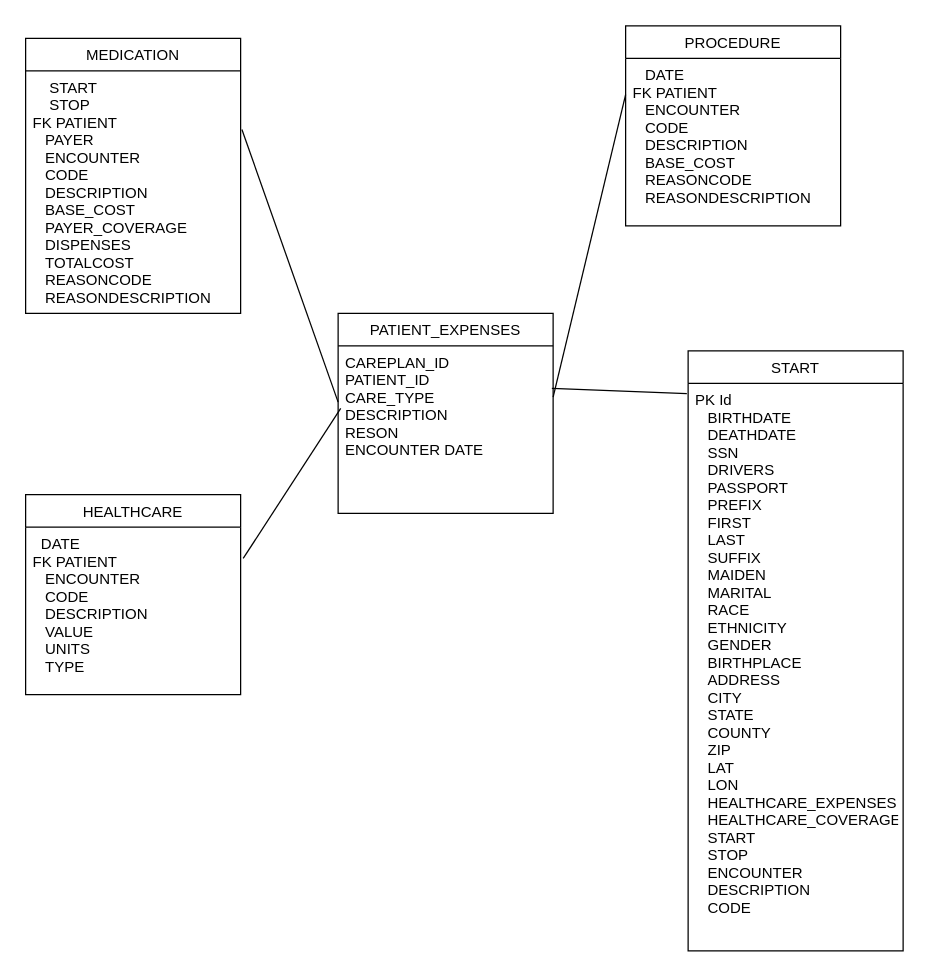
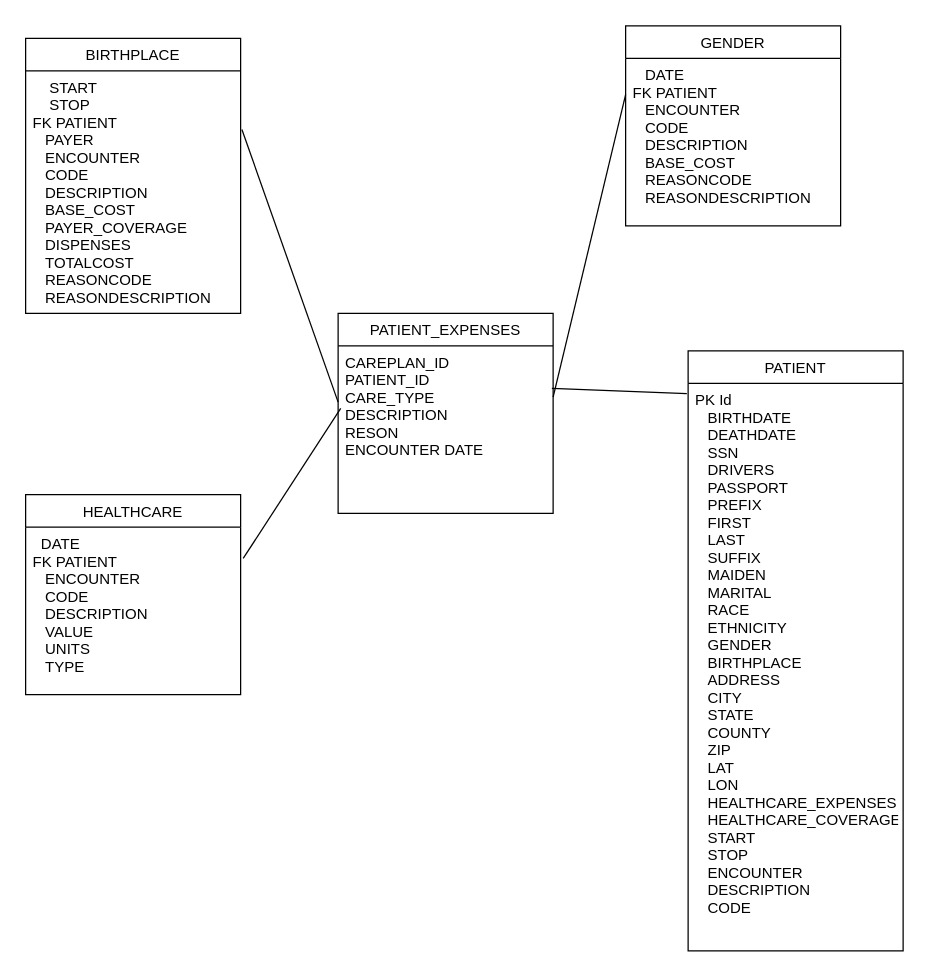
  <mxCell id="0" />
  <mxCell id="1" parent="0" />
- <mxCell id="2" value="START" style="swimlane;fontStyle=0;childLayout=stackLayout;horizontal=1;startSize=26;fillColor=none;horizontalStack=0;resizeParent=1;resizeParentMax=0;resizeLast=0;collapsible=1;marginBottom=0;" parent="1" vertex="1"><mxGeometry x="550" y="280" width="172" height="480" as="geometry" /></mxCell>
+ <mxCell id="2" value="PATIENT" style="swimlane;fontStyle=0;childLayout=stackLayout;horizontal=1;startSize=26;fillColor=none;horizontalStack=0;resizeParent=1;resizeParentMax=0;resizeLast=0;collapsible=1;marginBottom=0;" parent="1" vertex="1"><mxGeometry x="550" y="280" width="172" height="480" as="geometry" /></mxCell>
  <mxCell id="3" value="PK Id &#10;   BIRTHDATE&#10;   DEATHDATE&#10;   SSN&#10;   DRIVERS&#10;   PASSPORT&#10;   PREFIX&#10;   FIRST &#10;   LAST&#10;   SUFFIX&#10;   MAIDEN&#10;   MARITAL &#10;   RACE&#10;   ETHNICITY&#10;   GENDER &#10;   BIRTHPLACE &#10;   ADDRESS &#10;   CITY &#10;   STATE &#10;   COUNTY&#10;   ZIP &#10;   LAT &#10;   LON &#10;   HEALTHCARE_EXPENSES &#10;   HEALTHCARE_COVERAGE&#10;   START&#10;   STOP&#10;   ENCOUNTER&#10;   DESCRIPTION&#10;   CODE  " style="text;strokeColor=none;fillColor=none;align=left;verticalAlign=top;spacingLeft=4;spacingRight=4;overflow=hidden;rotatable=0;points=[[0,0.5],[1,0.5]];portConstraint=eastwest;" parent="2" vertex="1"><mxGeometry y="26" width="172" height="454" as="geometry" /></mxCell>
- <mxCell id="4" value="MEDICATION" style="swimlane;fontStyle=0;childLayout=stackLayout;horizontal=1;startSize=26;fillColor=none;horizontalStack=0;resizeParent=1;resizeParentMax=0;resizeLast=0;collapsible=1;marginBottom=0;" parent="1" vertex="1"><mxGeometry x="20" y="30" width="172" height="220" as="geometry" /></mxCell>
+ <mxCell id="4" value="BIRTHPLACE" style="swimlane;fontStyle=0;childLayout=stackLayout;horizontal=1;startSize=26;fillColor=none;horizontalStack=0;resizeParent=1;resizeParentMax=0;resizeLast=0;collapsible=1;marginBottom=0;" parent="1" vertex="1"><mxGeometry x="20" y="30" width="172" height="220" as="geometry" /></mxCell>
  <mxCell id="5" value="    START &#10;    STOP&#10;FK PATIENT&#10;   PAYER&#10;   ENCOUNTER &#10;   CODE &#10;   DESCRIPTION&#10;   BASE_COST&#10;   PAYER_COVERAGE &#10;   DISPENSES &#10;   TOTALCOST&#10;   REASONCODE &#10;   REASONDESCRIPTION " style="text;strokeColor=none;fillColor=none;align=left;verticalAlign=top;spacingLeft=4;spacingRight=4;overflow=hidden;rotatable=0;points=[[0,0.5],[1,0.5]];portConstraint=eastwest;" parent="4" vertex="1"><mxGeometry y="26" width="172" height="194" as="geometry" /></mxCell>
  <mxCell id="6" value="" style="endArrow=none;html=1;entryX=1.006;entryY=0.242;entryDx=0;entryDy=0;entryPerimeter=0;exitX=0;exitY=0.336;exitDx=0;exitDy=0;exitPerimeter=0;" parent="1" source="14" target="5" edge="1"><mxGeometry width="50" height="50" relative="1" as="geometry"><mxPoint x="20" y="530" as="sourcePoint" /><mxPoint x="70" y="480" as="targetPoint" /></mxGeometry></mxCell>
  <mxCell id="7" value="HEALTHCARE" style="swimlane;fontStyle=0;childLayout=stackLayout;horizontal=1;startSize=26;fillColor=none;horizontalStack=0;resizeParent=1;resizeParentMax=0;resizeLast=0;collapsible=1;marginBottom=0;" parent="1" vertex="1"><mxGeometry x="20" y="395" width="172" height="160" as="geometry" /></mxCell>
  <mxCell id="8" value="  DATE &#10;FK PATIENT&#10;   ENCOUNTER &#10;   CODE &#10;   DESCRIPTION&#10;   VALUE &#10;   UNITS &#10;   TYPE  " style="text;strokeColor=none;fillColor=none;align=left;verticalAlign=top;spacingLeft=4;spacingRight=4;overflow=hidden;rotatable=0;points=[[0,0.5],[1,0.5]];portConstraint=eastwest;" parent="7" vertex="1"><mxGeometry y="26" width="172" height="134" as="geometry" /></mxCell>
- <mxCell id="9" value="PROCEDURE" style="swimlane;fontStyle=0;childLayout=stackLayout;horizontal=1;startSize=26;fillColor=none;horizontalStack=0;resizeParent=1;resizeParentMax=0;resizeLast=0;collapsible=1;marginBottom=0;" parent="1" vertex="1"><mxGeometry x="500" y="20" width="172" height="160" as="geometry" /></mxCell>
+ <mxCell id="9" value="GENDER" style="swimlane;fontStyle=0;childLayout=stackLayout;horizontal=1;startSize=26;fillColor=none;horizontalStack=0;resizeParent=1;resizeParentMax=0;resizeLast=0;collapsible=1;marginBottom=0;" parent="1" vertex="1"><mxGeometry x="500" y="20" width="172" height="160" as="geometry" /></mxCell>
  <mxCell id="10" value="   DATE&#10;FK PATIENT &#10;   ENCOUNTER&#10;   CODE &#10;   DESCRIPTION &#10;   BASE_COST &#10;   REASONCODE &#10;   REASONDESCRIPTION" style="text;strokeColor=none;fillColor=none;align=left;verticalAlign=top;spacingLeft=4;spacingRight=4;overflow=hidden;rotatable=0;points=[[0,0.5],[1,0.5]];portConstraint=eastwest;" parent="9" vertex="1"><mxGeometry y="26" width="172" height="134" as="geometry" /></mxCell>
  <mxCell id="11" value="" style="endArrow=none;html=1;entryX=0;entryY=0.216;entryDx=0;entryDy=0;entryPerimeter=0;exitX=1;exitY=0.306;exitDx=0;exitDy=0;exitPerimeter=0;" parent="1" target="10" edge="1" source="14"><mxGeometry width="50" height="50" relative="1" as="geometry"><mxPoint x="450" y="70" as="sourcePoint" /><mxPoint x="70" y="510" as="targetPoint" /></mxGeometry></mxCell>
  <mxCell id="12" value="" style="endArrow=none;html=1;entryX=0.012;entryY=0.373;entryDx=0;entryDy=0;entryPerimeter=0;exitX=1.012;exitY=0.187;exitDx=0;exitDy=0;exitPerimeter=0;" parent="1" source="8" target="14" edge="1"><mxGeometry width="50" height="50" relative="1" as="geometry"><mxPoint x="20" y="560" as="sourcePoint" /><mxPoint x="70" y="510" as="targetPoint" /></mxGeometry></mxCell>
  <mxCell id="13" value="PATIENT_EXPENSES" style="swimlane;fontStyle=0;childLayout=stackLayout;horizontal=1;startSize=26;fillColor=none;horizontalStack=0;resizeParent=1;resizeParentMax=0;resizeLast=0;collapsible=1;marginBottom=0;" vertex="1" parent="1"><mxGeometry x="270" y="250" width="172" height="160" as="geometry" /></mxCell>
  <mxCell id="14" value="CAREPLAN_ID&#10;            PATIENT_ID &#10;            CARE_TYPE&#10;            DESCRIPTION&#10;            RESON&#10;            ENCOUNTER            DATE&#10;  " style="text;strokeColor=none;fillColor=none;align=left;verticalAlign=top;spacingLeft=4;spacingRight=4;overflow=hidden;rotatable=0;points=[[0,0.5],[1,0.5]];portConstraint=eastwest;" vertex="1" parent="13"><mxGeometry y="26" width="172" height="134" as="geometry" /></mxCell>
  <mxCell id="15" value="" style="endArrow=none;html=1;rounded=0;entryX=-0.006;entryY=0.018;entryDx=0;entryDy=0;entryPerimeter=0;exitX=0.994;exitY=0.254;exitDx=0;exitDy=0;exitPerimeter=0;" edge="1" parent="1" source="14" target="3"><mxGeometry width="50" height="50" relative="1" as="geometry"><mxPoint x="370" y="520" as="sourcePoint" /><mxPoint x="410" y="420" as="targetPoint" /></mxGeometry></mxCell>
